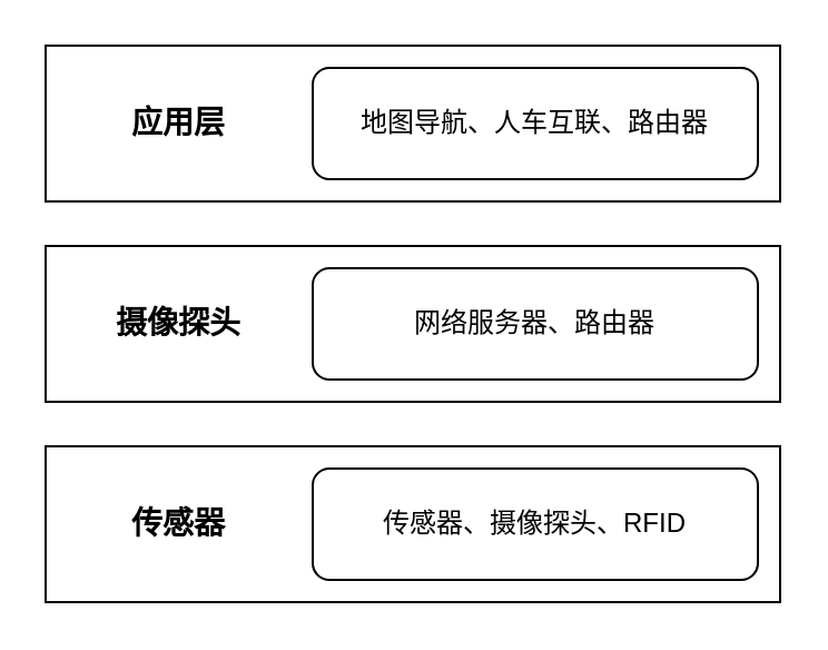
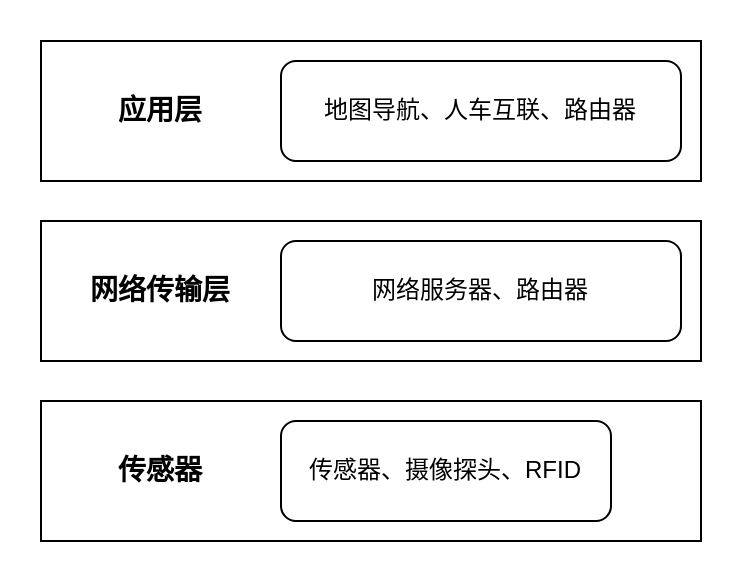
  <mxCell id="0" />
  <mxCell id="1" parent="0" />
  <mxCell id="2" value="" style="rounded=0;whiteSpace=wrap;html=1;fillColor=none;" vertex="1" parent="1"><mxGeometry x="20" y="20" width="330" height="70" as="geometry" /></mxCell>
  <mxCell id="3" value="应用层" style="text;html=1;strokeColor=none;fillColor=none;align=center;verticalAlign=middle;whiteSpace=wrap;rounded=0;fontStyle=1;fontSize=14;" vertex="1" parent="1"><mxGeometry x="50" y="40" width="60" height="30" as="geometry" /></mxCell>
  <mxCell id="4" value="地图导航、人车互联、路由器" style="rounded=1;whiteSpace=wrap;html=1;fillColor=none;" vertex="1" parent="1"><mxGeometry x="140" y="30" width="200" height="50" as="geometry" /></mxCell>
  <mxCell id="5" value="" style="rounded=0;whiteSpace=wrap;html=1;fillColor=none;" vertex="1" parent="1"><mxGeometry x="20" y="110" width="330" height="70" as="geometry" /></mxCell>
- <mxCell id="6" value="摄像探头" style="text;html=1;strokeColor=none;fillColor=none;align=center;verticalAlign=middle;whiteSpace=wrap;rounded=0;fontStyle=1;fontSize=14;" vertex="1" parent="1"><mxGeometry x="40" y="130" width="80" height="30" as="geometry" /></mxCell>
+ <mxCell id="6" value="网络传输层" style="text;html=1;strokeColor=none;fillColor=none;align=center;verticalAlign=middle;whiteSpace=wrap;rounded=0;fontStyle=1;fontSize=14;" vertex="1" parent="1"><mxGeometry x="40" y="130" width="80" height="30" as="geometry" /></mxCell>
  <mxCell id="7" value="网络服务器、路由器" style="rounded=1;whiteSpace=wrap;html=1;fillColor=none;" vertex="1" parent="1"><mxGeometry x="140" y="120" width="200" height="50" as="geometry" /></mxCell>
  <mxCell id="8" value="" style="rounded=0;whiteSpace=wrap;html=1;fillColor=none;" vertex="1" parent="1"><mxGeometry x="20" y="200" width="330" height="70" as="geometry" /></mxCell>
  <mxCell id="9" value="传感器" style="text;html=1;strokeColor=none;fillColor=none;align=center;verticalAlign=middle;whiteSpace=wrap;rounded=0;fontStyle=1;fontSize=14;" vertex="1" parent="1"><mxGeometry x="40" y="220" width="80" height="30" as="geometry" /></mxCell>
- <mxCell id="10" value="传感器、摄像探头、RFID" style="rounded=1;whiteSpace=wrap;html=1;fillColor=none;" vertex="1" parent="1"><mxGeometry x="140" y="210" width="200" height="50" as="geometry" /></mxCell>
+ <mxCell id="10" value="传感器、摄像探头、RFID" style="rounded=1;whiteSpace=wrap;html=1;fillColor=none;" vertex="1" parent="1"><mxGeometry x="140" y="210" width="165" height="50" as="geometry" /></mxCell>
